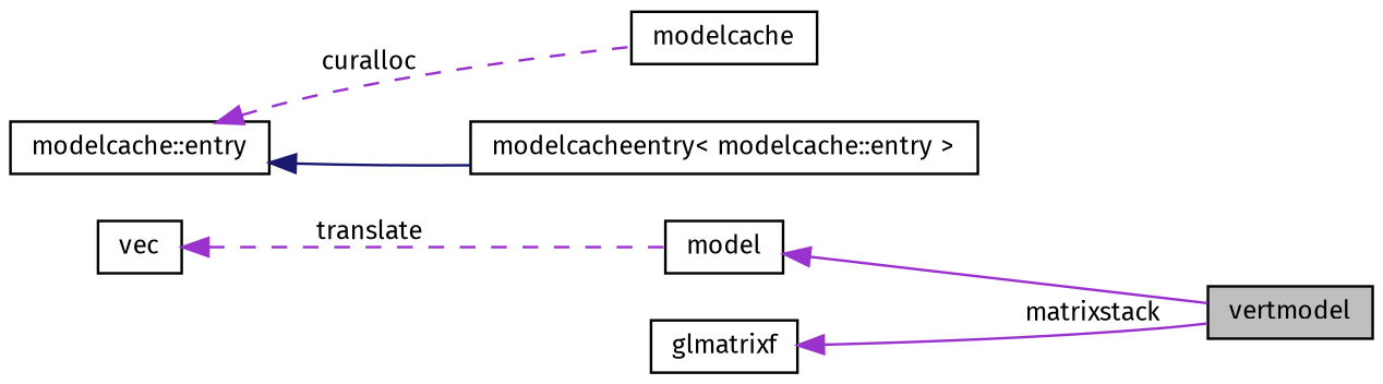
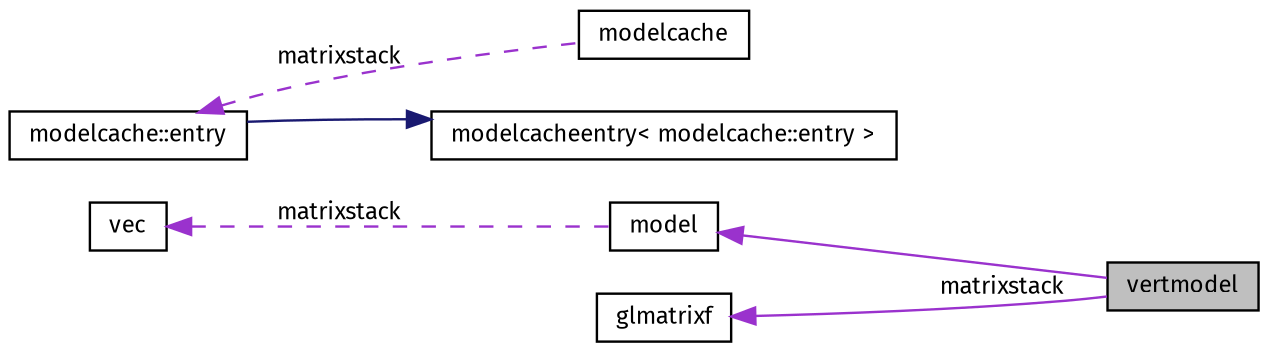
  digraph {
    fontname="Fira Sans"
    rankdir=LR
    node [color=black fillcolor=white fontname="Fira Sans" fontsize=10 shape=record style=filled]
    edge [color=darkorchid3 dir=back fontname="Fira Sans" fontsize=10 labelfontname=FreeSans labelfontsize=10 style=solid]
    n1 [fillcolor=grey75 fontcolor=black height=0.2 label=vertmodel width=0.4]
    n2 [height=0.2 label=model width=0.4]
    n3 [height=0.2 label=vec width=0.4]
    n4 [height=0.2 label=modelcache width=0.4]
    n5 [height=0.2 label="modelcache::entry" width=0.4]
    n6 [height=0.2 label="modelcacheentry\< modelcache::entry \>" width=0.4]
    n7 [height=0.2 label=glmatrixf width=0.4]
    n2 -> n1
-   n3 -> n2 [label=translate style=dashed]
-   n5 -> n4 [label=curalloc style=dashed]
-   n5 -> n6 [color=midnightblue]
+   n3 -> n2 [label=matrixstack style=dashed]
+   n5 -> n4 [label=matrixstack style=dashed]
+   n6 -> n5 [color=midnightblue]
    n7 -> n1 [label=matrixstack]
  }
